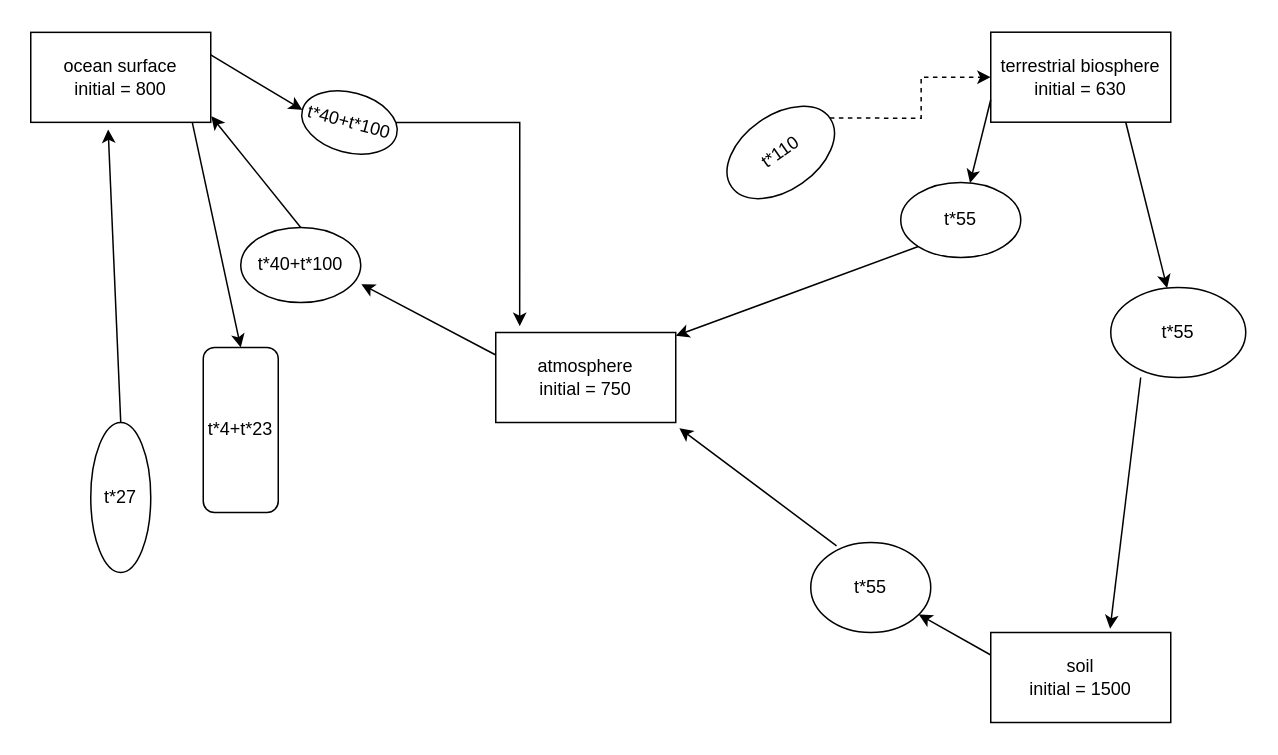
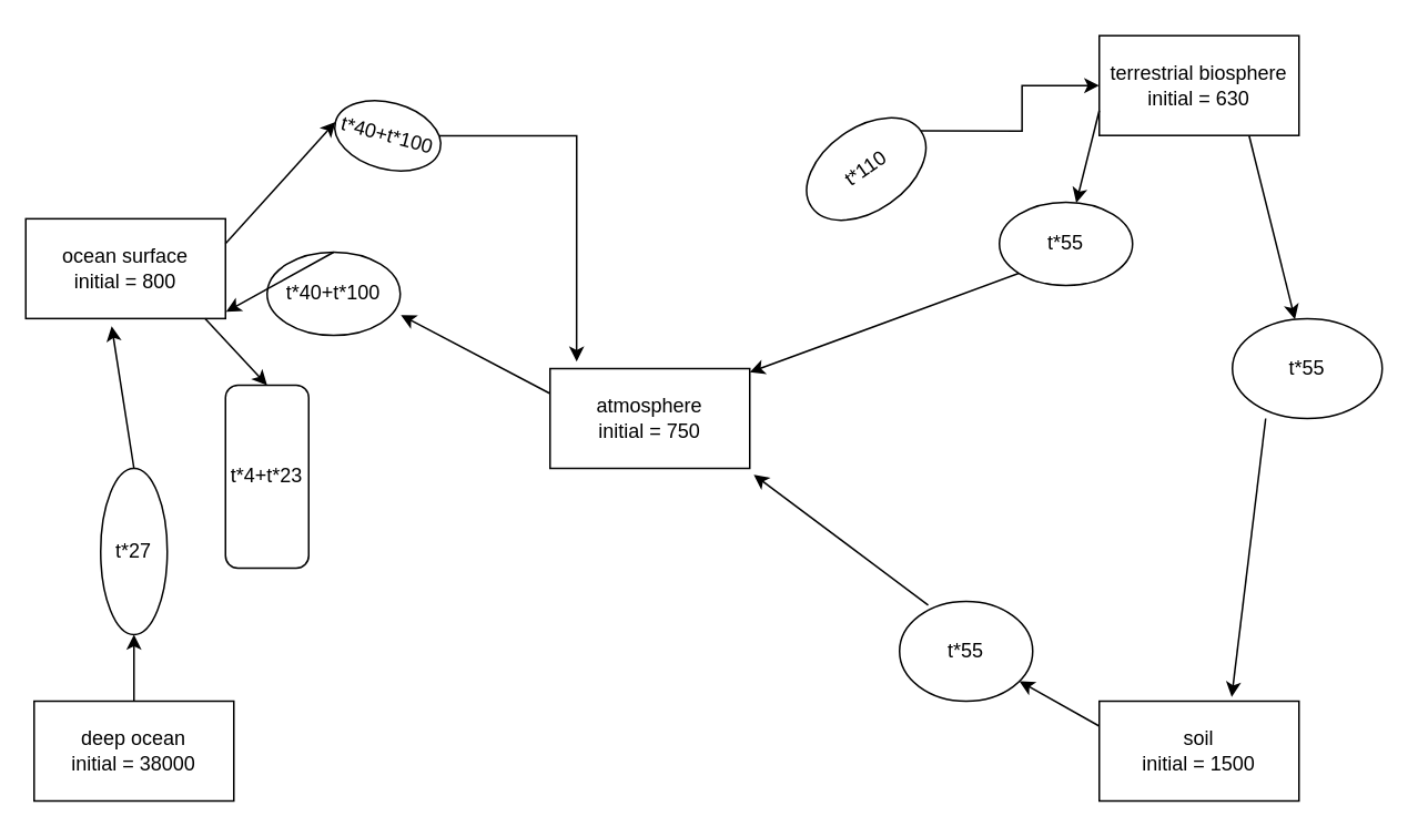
  <mxCell id="0" />
  <mxCell id="1" parent="0" />
- <mxCell id="2" value="&lt;span style=&quot;text-align: left&quot;&gt;ocean surface&lt;br&gt;initial = 800&lt;br&gt;&lt;/span&gt;" style="rounded=0;whiteSpace=wrap;html=1;" parent="1" vertex="1"><mxGeometry x="20" y="20.9" width="120" height="60" as="geometry" /></mxCell>
+ <mxCell id="2" value="&lt;span style=&quot;text-align: left&quot;&gt;ocean surface&lt;br&gt;initial = 800&lt;br&gt;&lt;/span&gt;" style="rounded=0;whiteSpace=wrap;html=1;" parent="1" vertex="1"><mxGeometry x="15" y="130.9" width="120" height="60" as="geometry" /></mxCell>
+ <mxCell id="3" value="&lt;span style=&quot;text-align: left&quot;&gt;deep ocean&lt;br&gt;initial = 38000&lt;br&gt;&lt;/span&gt;" style="rounded=0;whiteSpace=wrap;html=1;" parent="1" vertex="1"><mxGeometry x="20" y="421" width="120" height="60" as="geometry" /></mxCell>
  <mxCell id="4" value="&lt;span style=&quot;text-align: left&quot;&gt;terrestrial biosphere&lt;br&gt;initial = 630&lt;br&gt;&lt;/span&gt;" style="rounded=0;whiteSpace=wrap;html=1;" parent="1" vertex="1"><mxGeometry x="660" y="20.8" width="120" height="60" as="geometry" /></mxCell>
  <mxCell id="5" value="soil&lt;br&gt;initial = 1500" style="rounded=0;whiteSpace=wrap;html=1;" parent="1" vertex="1"><mxGeometry x="660" y="421" width="120" height="60" as="geometry" /></mxCell>
  <mxCell id="6" value="&lt;span style=&quot;font-size: 11.0pt ; line-height: 115% ; font-family: &amp;#34;calibri&amp;#34; , &amp;#34;sans-serif&amp;#34;&quot;&gt;atmosphere&lt;/span&gt;" style="text;html=1;strokeColor=none;fillColor=none;align=center;verticalAlign=middle;whiteSpace=wrap;rounded=0;" parent="1" vertex="1"><mxGeometry x="360" y="231" width="40" height="20" as="geometry" /></mxCell>
  <mxCell id="7" value="&lt;span style=&quot;text-align: left&quot;&gt;atmosphere&lt;br&gt;initial = 750&lt;br&gt;&lt;/span&gt;" style="rounded=0;whiteSpace=wrap;html=1;" parent="1" vertex="1"><mxGeometry x="330" y="221" width="120" height="60" as="geometry" /></mxCell>
- <mxCell id="8" style="edgeStyle=orthogonalEdgeStyle;rounded=0;orthogonalLoop=1;jettySize=auto;html=1;exitX=1;exitY=0.5;exitDx=0;exitDy=0;dashed=1;" parent="1" source="9" target="4" edge="1"><mxGeometry relative="1" as="geometry" /></mxCell>
+ <mxCell id="8" style="edgeStyle=orthogonalEdgeStyle;rounded=0;orthogonalLoop=1;jettySize=auto;html=1;exitX=1;exitY=0.5;exitDx=0;exitDy=0;" parent="1" source="9" target="4" edge="1"><mxGeometry relative="1" as="geometry" /></mxCell>
  <mxCell id="9" value="t*110" style="ellipse;whiteSpace=wrap;html=1;rotation=-35;" parent="1" vertex="1"><mxGeometry x="480" y="76" width="80" height="50" as="geometry" /></mxCell>
  <mxCell id="10" value="t*40+t*100" style="ellipse;whiteSpace=wrap;html=1;" parent="1" vertex="1"><mxGeometry x="160" y="151" width="80" height="50" as="geometry" /></mxCell>
  <mxCell id="11" value="" style="endArrow=classic;html=1;exitX=0;exitY=0.25;exitDx=0;exitDy=0;entryX=1.005;entryY=0.756;entryDx=0;entryDy=0;entryPerimeter=0;" parent="1" source="7" target="10" edge="1"><mxGeometry width="50" height="50" relative="1" as="geometry"><mxPoint x="230" y="241" as="sourcePoint" /><mxPoint x="280" y="191" as="targetPoint" /></mxGeometry></mxCell>
  <mxCell id="12" value="" style="endArrow=classic;html=1;exitX=0.5;exitY=0;exitDx=0;exitDy=0;entryX=1.003;entryY=0.932;entryDx=0;entryDy=0;entryPerimeter=0;" parent="1" source="10" target="2" edge="1"><mxGeometry width="50" height="50" relative="1" as="geometry"><mxPoint x="130" y="121" as="sourcePoint" /><mxPoint x="180" y="71" as="targetPoint" /></mxGeometry></mxCell>
  <mxCell id="13" value="" style="endArrow=classic;html=1;exitX=0;exitY=0.75;exitDx=0;exitDy=0;" parent="1" source="4" target="14" edge="1"><mxGeometry width="50" height="50" relative="1" as="geometry"><mxPoint x="20" y="551" as="sourcePoint" /><mxPoint x="620" y="161" as="targetPoint" /></mxGeometry></mxCell>
  <mxCell id="14" value="t*55" style="ellipse;whiteSpace=wrap;html=1;" parent="1" vertex="1"><mxGeometry x="600" y="121" width="80" height="50" as="geometry" /></mxCell>
  <mxCell id="15" value="" style="endArrow=classic;html=1;exitX=0;exitY=1;exitDx=0;exitDy=0;entryX=1;entryY=0.037;entryDx=0;entryDy=0;entryPerimeter=0;" parent="1" source="14" target="7" edge="1"><mxGeometry width="50" height="50" relative="1" as="geometry"><mxPoint x="20" y="551" as="sourcePoint" /><mxPoint x="70" y="501" as="targetPoint" /></mxGeometry></mxCell>
  <mxCell id="16" value="" style="endArrow=classic;html=1;exitX=0.75;exitY=1;exitDx=0;exitDy=0;" parent="1" source="4" target="17" edge="1"><mxGeometry width="50" height="50" relative="1" as="geometry"><mxPoint x="750" y="-9" as="sourcePoint" /><mxPoint x="770" y="231" as="targetPoint" /></mxGeometry></mxCell>
  <mxCell id="17" value="t*55" style="ellipse;whiteSpace=wrap;html=1;" parent="1" vertex="1"><mxGeometry x="740" y="191" width="90" height="60" as="geometry" /></mxCell>
  <mxCell id="18" value="" style="endArrow=classic;html=1;exitX=0.222;exitY=1;exitDx=0;exitDy=0;exitPerimeter=0;entryX=0.663;entryY=-0.043;entryDx=0;entryDy=0;entryPerimeter=0;" parent="1" source="17" target="5" edge="1"><mxGeometry width="50" height="50" relative="1" as="geometry"><mxPoint x="650" y="281" as="sourcePoint" /><mxPoint x="700" y="231" as="targetPoint" /></mxGeometry></mxCell>
  <mxCell id="19" value="" style="endArrow=classic;html=1;exitX=0;exitY=0.25;exitDx=0;exitDy=0;" parent="1" source="5" target="20" edge="1"><mxGeometry width="50" height="50" relative="1" as="geometry"><mxPoint x="20" y="551" as="sourcePoint" /><mxPoint x="560" y="401" as="targetPoint" /></mxGeometry></mxCell>
  <mxCell id="20" value="t*55" style="ellipse;whiteSpace=wrap;html=1;" parent="1" vertex="1"><mxGeometry x="540" y="361" width="80" height="60" as="geometry" /></mxCell>
  <mxCell id="21" value="" style="endArrow=classic;html=1;exitX=0.215;exitY=0.037;exitDx=0;exitDy=0;exitPerimeter=0;entryX=1.02;entryY=1.063;entryDx=0;entryDy=0;entryPerimeter=0;" parent="1" source="20" target="7" edge="1"><mxGeometry width="50" height="50" relative="1" as="geometry"><mxPoint x="470" y="371" as="sourcePoint" /><mxPoint x="520" y="321" as="targetPoint" /></mxGeometry></mxCell>
+ <mxCell id="22" value="" style="endArrow=classic;html=1;exitX=0.5;exitY=0;exitDx=0;exitDy=0;" parent="1" source="3" target="23" edge="1"><mxGeometry width="50" height="50" relative="1" as="geometry"><mxPoint x="230" y="311" as="sourcePoint" /><mxPoint x="60" y="311" as="targetPoint" /></mxGeometry></mxCell>
  <mxCell id="23" value="t*27" style="ellipse;whiteSpace=wrap;html=1;direction=south;" parent="1" vertex="1"><mxGeometry x="60" y="281" width="40" height="100" as="geometry" /></mxCell>
  <mxCell id="24" value="" style="endArrow=classic;html=1;entryX=0.43;entryY=1.078;entryDx=0;entryDy=0;entryPerimeter=0;" parent="1" target="2" edge="1"><mxGeometry width="50" height="50" relative="1" as="geometry"><mxPoint x="80" y="281" as="sourcePoint" /><mxPoint x="70" y="101" as="targetPoint" /><Array as="points"><mxPoint x="80" y="281" /></Array></mxGeometry></mxCell>
  <mxCell id="25" value="" style="endArrow=classic;html=1;exitX=1;exitY=0.25;exitDx=0;exitDy=0;entryX=0;entryY=0.5;entryDx=0;entryDy=0;" parent="1" source="2" target="27" edge="1"><mxGeometry width="50" height="50" relative="1" as="geometry"><mxPoint x="190" y="41" as="sourcePoint" /><mxPoint x="190" y="67" as="targetPoint" /></mxGeometry></mxCell>
  <mxCell id="26" style="edgeStyle=orthogonalEdgeStyle;rounded=0;orthogonalLoop=1;jettySize=auto;html=1;entryX=0.133;entryY=-0.07;entryDx=0;entryDy=0;entryPerimeter=0;" parent="1" source="27" target="7" edge="1"><mxGeometry relative="1" as="geometry"><mxPoint x="340" y="211" as="targetPoint" /></mxGeometry></mxCell>
  <mxCell id="27" value="t*40+t*100" style="ellipse;whiteSpace=wrap;html=1;rotation=15;" parent="1" vertex="1"><mxGeometry x="200" y="61" width="65" height="40" as="geometry" /></mxCell>
  <mxCell id="28" value="" style="endArrow=classic;html=1;exitX=0.897;exitY=0.998;exitDx=0;exitDy=0;exitPerimeter=0;entryX=0.5;entryY=0;entryDx=0;entryDy=0;" parent="1" source="2" target="29" edge="1"><mxGeometry width="50" height="50" relative="1" as="geometry"><mxPoint x="20" y="551" as="sourcePoint" /><mxPoint x="158.506" y="233.53" as="targetPoint" /></mxGeometry></mxCell>
  <mxCell id="29" value="t*4+t*23" style="whiteSpace=wrap;html=1;rounded=1;" vertex="1" parent="1"><mxGeometry x="135" y="231" width="50" height="110" as="geometry" /></mxCell>
